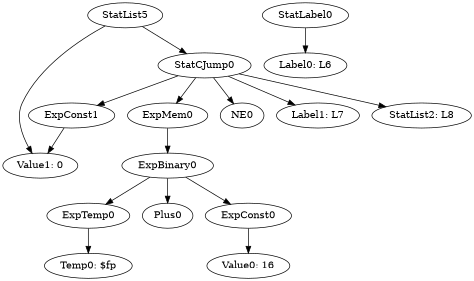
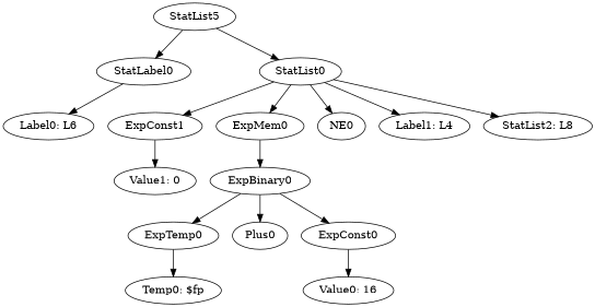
  digraph {
    ordering=out
    ExpConst1
    "Value1: 0"
    ExpMem0
    ExpBinary0
    ExpTemp0
    Plus0
    ExpConst0
    "Temp0: $fp"
    "Value0: 16"
    StatLabel0
    "Label0: L6"
    n12 [label=StatList5]
-   StatCJump0
+   StatCJump0 [label=StatList0]
    NE0
-   "Label1: L7"
+   "Label1: L7" [label="Label1: L4"]
    n16 [label="StatList2: L8"]
    ExpConst1 -> "Value1: 0"
    ExpMem0 -> ExpBinary0
    ExpBinary0 -> ExpTemp0
    ExpBinary0 -> Plus0
    ExpBinary0 -> ExpConst0
    ExpTemp0 -> "Temp0: $fp"
    ExpConst0 -> "Value0: 16"
    StatLabel0 -> "Label0: L6"
-   n12 -> "Value1: 0"
+   n12 -> StatLabel0
    n12 -> StatCJump0
    StatCJump0 -> ExpConst1
    StatCJump0 -> ExpMem0
    StatCJump0 -> NE0
    StatCJump0 -> "Label1: L7"
    StatCJump0 -> n16
  }
